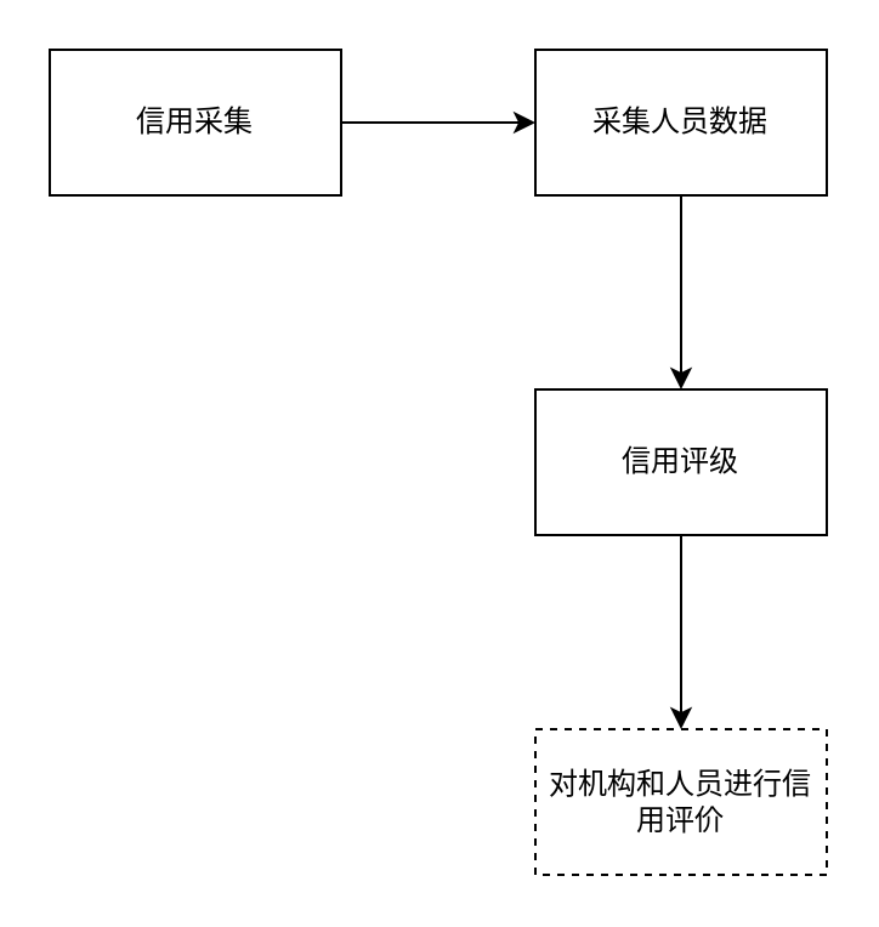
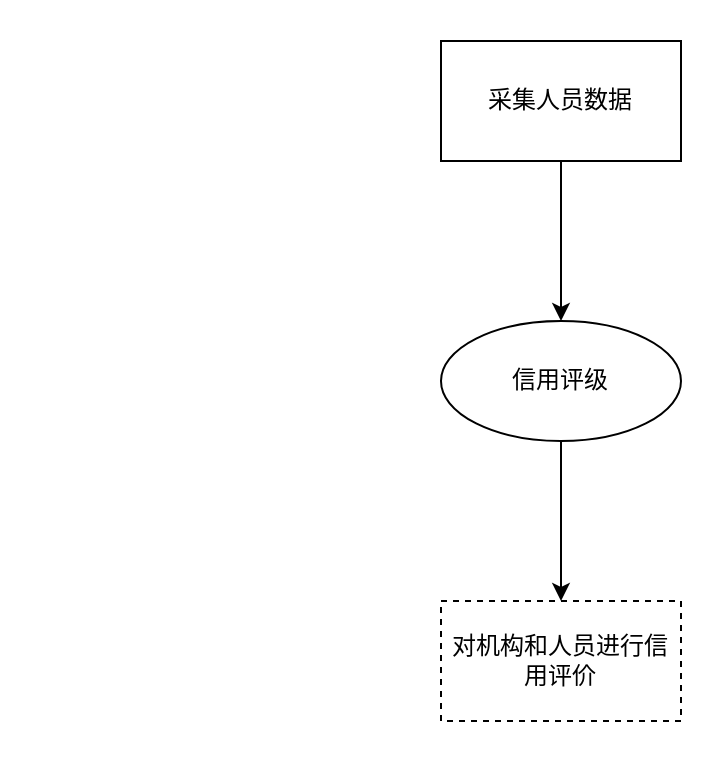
  <mxCell id="0" />
  <mxCell id="1" parent="0" />
- <mxCell id="2" value="" style="edgeStyle=orthogonalEdgeStyle;rounded=0;orthogonalLoop=1;jettySize=auto;html=1;" edge="1" parent="1" source="3" target="5"><mxGeometry relative="1" as="geometry" /></mxCell>
- <mxCell id="3" value="信用采集" style="rounded=0;whiteSpace=wrap;html=1;" vertex="1" parent="1"><mxGeometry x="20" y="20" width="120" height="60" as="geometry" /></mxCell>
  <mxCell id="4" value="" style="edgeStyle=orthogonalEdgeStyle;rounded=0;orthogonalLoop=1;jettySize=auto;html=1;" edge="1" parent="1" source="5" target="7"><mxGeometry relative="1" as="geometry" /></mxCell>
  <mxCell id="5" value="采集人员数据" style="rounded=0;whiteSpace=wrap;html=1;" vertex="1" parent="1"><mxGeometry x="220" y="20" width="120" height="60" as="geometry" /></mxCell>
  <mxCell id="6" value="" style="edgeStyle=orthogonalEdgeStyle;rounded=0;orthogonalLoop=1;jettySize=auto;html=1;" edge="1" parent="1" source="7" target="8"><mxGeometry relative="1" as="geometry" /></mxCell>
- <mxCell id="7" value="信用评级" style="rounded=0;whiteSpace=wrap;html=1;" vertex="1" parent="1"><mxGeometry x="220" y="160" width="120" height="60" as="geometry" /></mxCell>
+ <mxCell id="7" value="信用评级" style="ellipse;whiteSpace=wrap;html=1;" vertex="1" parent="1"><mxGeometry x="220" y="160" width="120" height="60" as="geometry" /></mxCell>
  <mxCell id="8" value="对机构和人员进行信用评价" style="rounded=0;whiteSpace=wrap;html=1;dashed=1;" vertex="1" parent="1"><mxGeometry x="220" y="300" width="120" height="60" as="geometry" /></mxCell>
